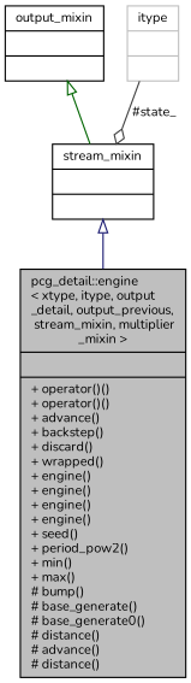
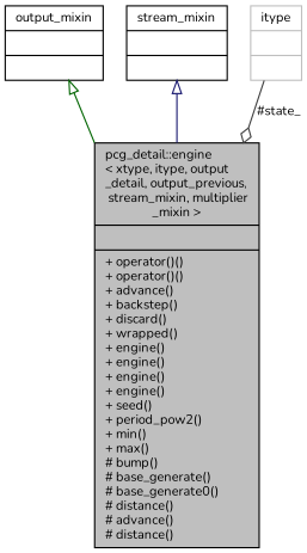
  digraph {
    fontname=Nunito
    node [color=black fontname=Nunito fontsize=10 shape=record]
    edge [arrowtail=onormal dir=back fontname=Nunito fontsize=10 labelfontname=Helvetica labelfontsize=10 style=solid]
    n1 [fillcolor=grey75 fontcolor=black height=0.2 label="{pcg_detail::engine\l\< xtype, itype, output\l_detail, output_previous,\l stream_mixin, multiplier\l_mixin \>\n||+ operator()()\l+ operator()()\l+ advance()\l+ backstep()\l+ discard()\l+ wrapped()\l+ engine()\l+ engine()\l+ engine()\l+ engine()\l+ seed()\l+ period_pow2()\l+ min()\l+ max()\l# bump()\l# base_generate()\l# base_generate0()\l# distance()\l# advance()\l# distance()\l}" style=filled width=0.4]
    n2 [height=0.2 label="{output_mixin\n||}" width=0.4]
    n3 [height=0.2 label="{stream_mixin\n||}" width=0.4]
    n4 [color=grey75 height=0.2 label="{itype\n||}" width=0.4]
-   n2 -> n3 [color=darkgreen]
+   n2 -> n1 [color=darkgreen]
    n3 -> n1 [color=midnightblue]
-   n4 -> n3 [arrowhead=odiamond color=grey25 label=" #state_" arrowtail="" dir=""]
+   n4 -> n1 [arrowhead=odiamond color=grey25 label=" #state_" arrowtail="" dir=""]
  }
